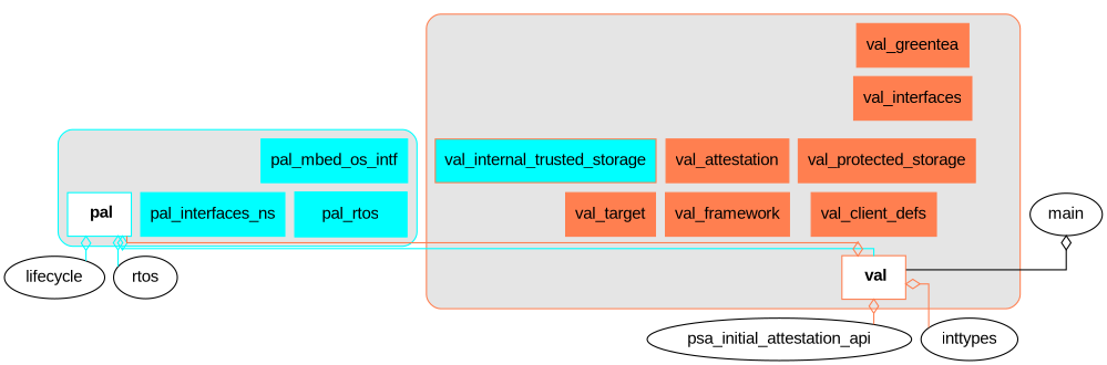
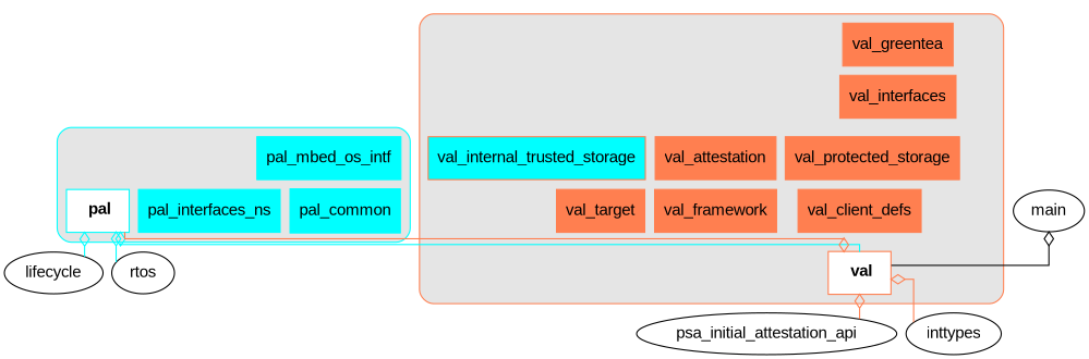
  digraph {
    compound=true
    fontname="Liberation Sans"
    nodesep=0.11
    rankdir=BT
    ranksep=0.11
    splines=ortho
    node [color=coral fontname="Liberation Sans" shape=record style=filled]
    edge [fontname="Liberation Sans" style=invis]
    n1 [fillcolor=white label=< <B> val</B>>]
    n2 [label=val_attestation]
    n3 [label=val_client_defs]
    n4 [label=val_greentea]
    n5 [label=val_interfaces]
    n6 [fillcolor=cyan label=val_internal_trusted_storage]
    n7 [label=val_protected_storage]
    n8 [label=val_target]
    n9 [label=val_framework]
-   n10 [color=cyan label=pal_rtos]
+   n10 [color=cyan label=pal_common]
    n11 [color=cyan label=pal_mbed_os_intf]
    n12 [color=cyan label=pal_interfaces_ns]
    n13 [color=cyan fillcolor=white label=< <B> pal</B>>]
    main [color="" shape="" style=""]
    lifecycle [color="" shape="" style=""]
    psa_initial_attestation_api [color="" shape="" style=""]
    inttypes [color="" shape="" style=""]
    rtos [color="" shape="" style=""]
    subgraph cluster_1 {
      bgcolor=grey90
      color=coral
      nodesep=0.44
      ranksep=0.44
      style=rounded
      n1
      n2
      n3
      n4
      n5
      n6
      n7
      n8
      n9
    }
    subgraph cluster_2 {
      bgcolor=grey90
      color=cyan
      nodesep=0.44
      ranksep=0.44
      style=rounded
      n10
      n11
      n12
      n13
    }
    n1 -> n2
    n1 -> n3
    n1 -> n4
    n1 -> n5
    n1 -> n6
    n1 -> n7
    n1 -> n8
    n1 -> n13 [arrowhead=ediamond color=cyan style=""]
    n1 -> main [arrowhead=ediamond color=black style=""]
    n2 -> n5
    n3 -> n2
    n3 -> n5
    n3 -> n6
    n3 -> n7
    n4 -> n5
    n5 -> n4
    n6 -> n5
    n7 -> n5
    n8 -> n2
    n8 -> n6
    n8 -> n7
    n9 -> n2
    n9 -> n6
    n9 -> n7
    n10 -> n11
    n13 -> n1 [arrowhead=ediamond color=coral style=""]
    lifecycle -> n13 [arrowhead=ediamond color=cyan style=""]
    psa_initial_attestation_api -> n1 [arrowhead=ediamond color=coral style=""]
    inttypes -> n1 [arrowhead=ediamond color=coral style=""]
    rtos -> n13 [arrowhead=ediamond color=cyan style=""]
  }
